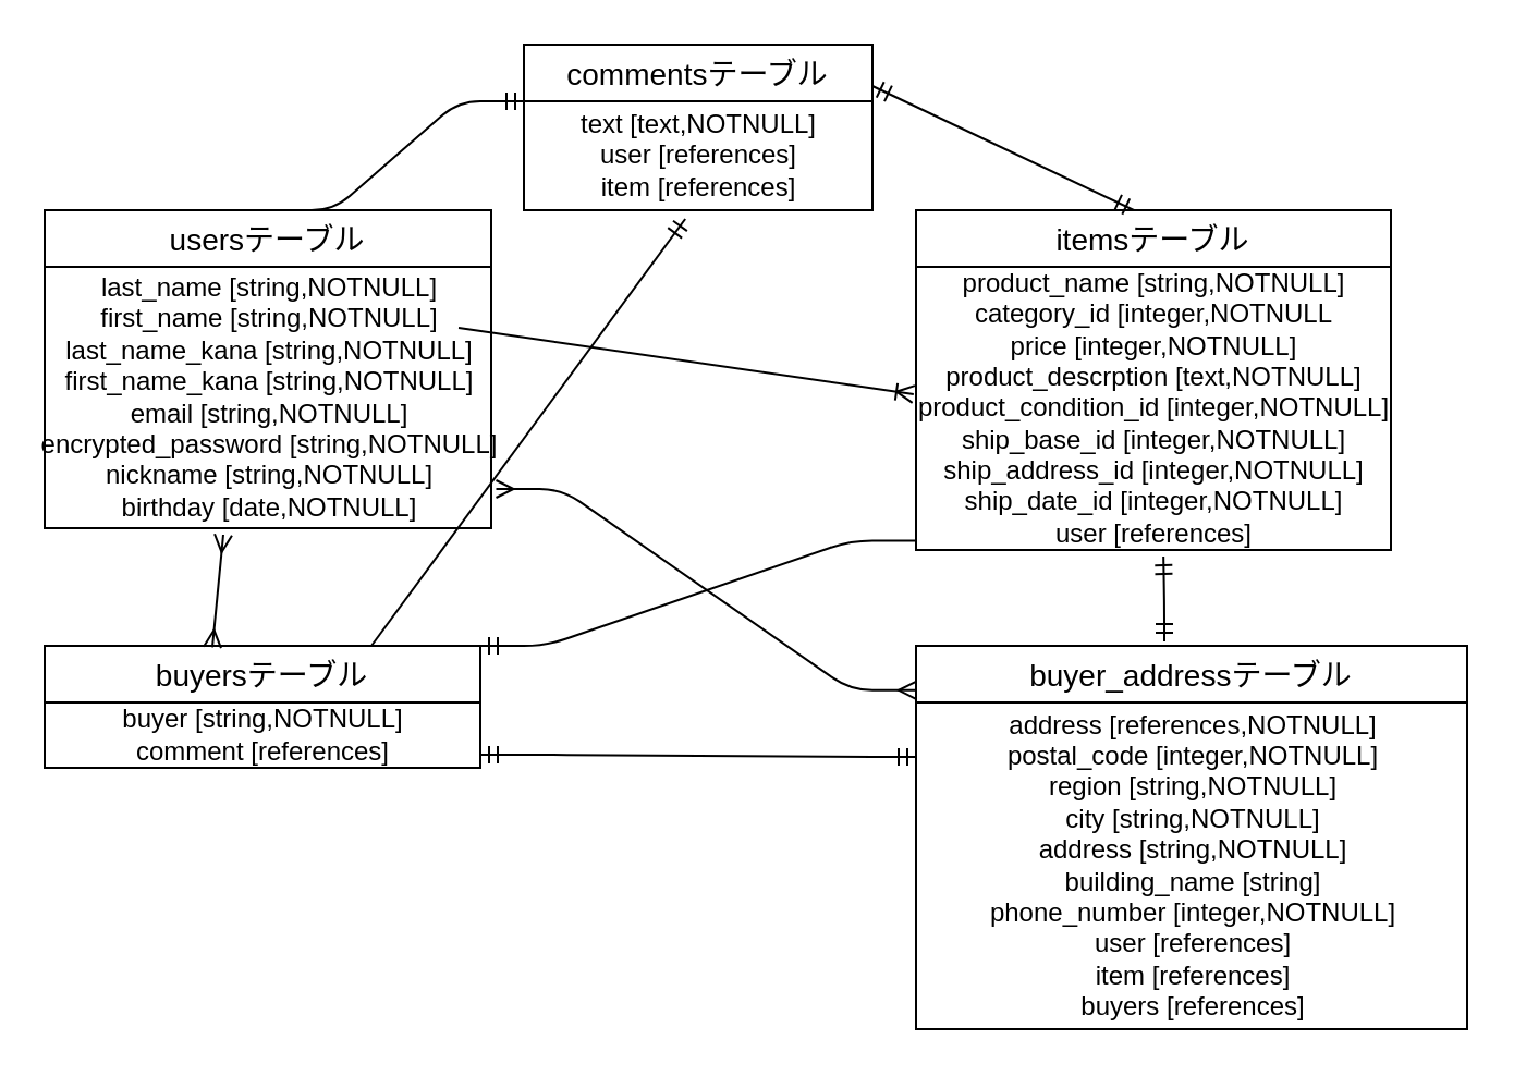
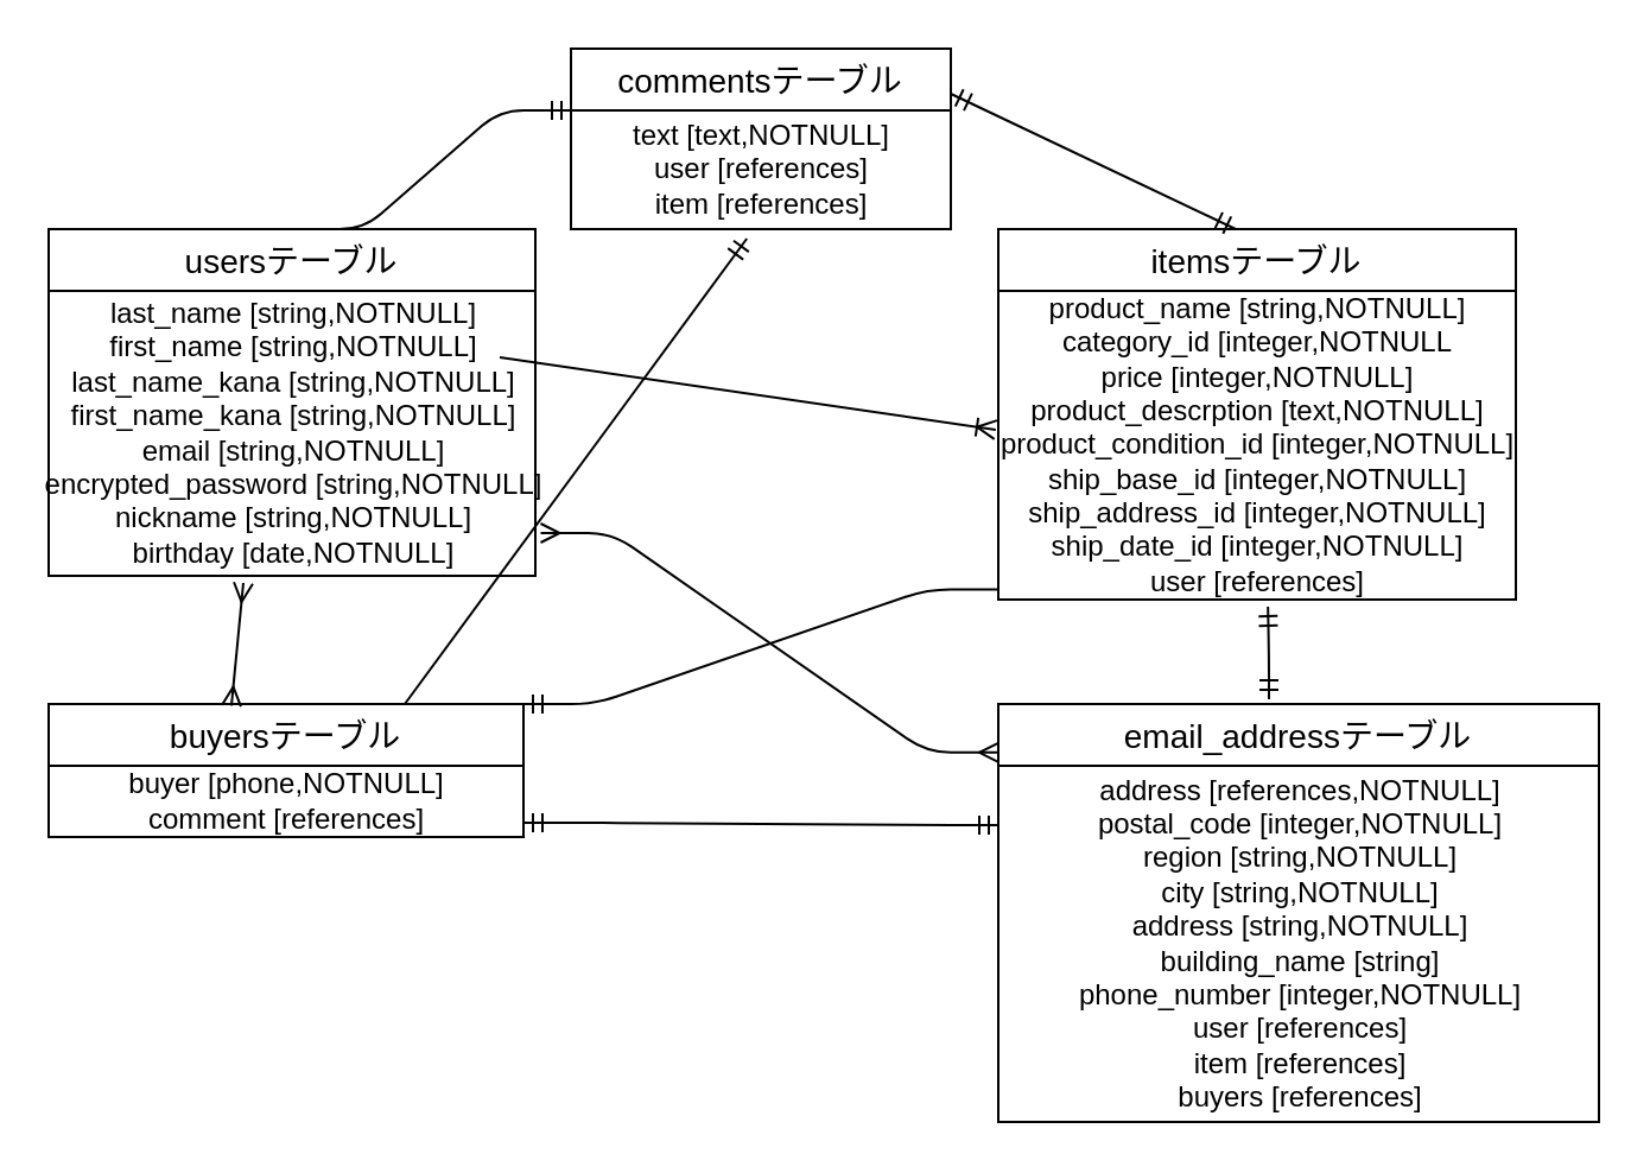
  <mxCell id="0" />
  <mxCell id="1" parent="0" />
  <mxCell id="2" value="usersテーブル" style="swimlane;fontStyle=0;childLayout=stackLayout;horizontal=1;startSize=26;horizontalStack=0;resizeParent=1;resizeParentMax=0;resizeLast=0;collapsible=1;marginBottom=0;align=center;fontSize=14;" parent="1" vertex="1"><mxGeometry x="20" y="96" width="205" height="146" as="geometry" /></mxCell>
  <mxCell id="3" value="" style="edgeStyle=entityRelationEdgeStyle;fontSize=12;html=1;endArrow=ERmandOne;exitX=0.5;exitY=0;exitDx=0;exitDy=0;" edge="1" parent="2" source="2"><mxGeometry width="100" height="100" relative="1" as="geometry"><mxPoint x="120" y="50" as="sourcePoint" /><mxPoint x="220" y="-50" as="targetPoint" /></mxGeometry></mxCell>
  <mxCell id="4" value="last_name [string,NOTNULL]&lt;br&gt;first_name [string,NOTNULL]&lt;br&gt;last_name_kana [string,NOTNULL]&lt;br&gt;first_name_kana [string,NOTNULL]&lt;br&gt;email [string,NOTNULL]&lt;br&gt;encrypted_password [string,NOTNULL]&lt;br&gt;nickname [string,NOTNULL]&lt;br&gt;birthday [date,NOTNULL]" style="text;html=1;align=center;verticalAlign=middle;resizable=0;points=[];autosize=1;" parent="2" vertex="1"><mxGeometry y="26" width="205" height="120" as="geometry" /></mxCell>
  <mxCell id="5" value="itemsテーブル" style="swimlane;fontStyle=0;childLayout=stackLayout;horizontal=1;startSize=26;horizontalStack=0;resizeParent=1;resizeParentMax=0;resizeLast=0;collapsible=1;marginBottom=0;align=center;fontSize=14;" parent="1" vertex="1"><mxGeometry x="420" y="96" width="218" height="156" as="geometry" /></mxCell>
  <mxCell id="6" value="product_name [string,NOTNULL]&lt;br&gt;category_id [integer,NOTNULL&lt;br&gt;price [integer,NOTNULL]&lt;br&gt;product_descrption [text,NOTNULL]&lt;br&gt;product_condition_id [integer,NOTNULL]&lt;br&gt;ship_base_id [integer,NOTNULL]&lt;br&gt;ship_address_id [integer,NOTNULL]&lt;br&gt;ship_date_id [integer,NOTNULL]&lt;br&gt;user [references]" style="text;html=1;align=center;verticalAlign=middle;resizable=0;points=[];autosize=1;" parent="5" vertex="1"><mxGeometry y="26" width="218" height="130" as="geometry" /></mxCell>
  <mxCell id="7" value="" style="fontSize=12;html=1;endArrow=ERoneToMany;entryX=-0.005;entryY=0.45;entryDx=0;entryDy=0;entryPerimeter=0;" parent="1" target="6" edge="1"><mxGeometry width="100" height="100" relative="1" as="geometry"><mxPoint x="210" y="150" as="sourcePoint" /><mxPoint x="310" y="96" as="targetPoint" /></mxGeometry></mxCell>
  <mxCell id="8" value="buyersテーブル" style="swimlane;fontStyle=0;childLayout=stackLayout;horizontal=1;startSize=26;horizontalStack=0;resizeParent=1;resizeParentMax=0;resizeLast=0;collapsible=1;marginBottom=0;align=center;fontSize=14;" parent="1" vertex="1"><mxGeometry x="20" y="296" width="200" height="56" as="geometry" /></mxCell>
- <mxCell id="9" value="buyer [string,NOTNULL]&lt;br&gt;comment [references]" style="text;html=1;align=center;verticalAlign=middle;resizable=0;points=[];autosize=1;" parent="8" vertex="1"><mxGeometry y="26" width="200" height="30" as="geometry" /></mxCell>
- <mxCell id="10" value="buyer_addressテーブル" style="swimlane;fontStyle=0;childLayout=stackLayout;horizontal=1;startSize=26;horizontalStack=0;resizeParent=1;resizeParentMax=0;resizeLast=0;collapsible=1;marginBottom=0;align=center;fontSize=14;" parent="1" vertex="1"><mxGeometry x="420" y="296" width="253" height="176" as="geometry" /></mxCell>
+ <mxCell id="9" value="buyer [phone,NOTNULL]&lt;br&gt;comment [references]" style="text;html=1;align=center;verticalAlign=middle;resizable=0;points=[];autosize=1;" parent="8" vertex="1"><mxGeometry y="26" width="200" height="30" as="geometry" /></mxCell>
+ <mxCell id="10" value="email_addressテーブル" style="swimlane;fontStyle=0;childLayout=stackLayout;horizontal=1;startSize=26;horizontalStack=0;resizeParent=1;resizeParentMax=0;resizeLast=0;collapsible=1;marginBottom=0;align=center;fontSize=14;" parent="1" vertex="1"><mxGeometry x="420" y="296" width="253" height="176" as="geometry" /></mxCell>
  <mxCell id="11" value="address [references,NOTNULL]&lt;br&gt;postal_code [integer,NOTNULL]&lt;br&gt;region [string,NOTNULL]&lt;br&gt;city [string,NOTNULL]&lt;br&gt;address [string,NOTNULL]&lt;br&gt;building_name [string]&lt;br&gt;phone_number [integer,NOTNULL]&lt;br&gt;user [references]&lt;br&gt;item [references]&lt;br&gt;buyers [references]" style="text;html=1;align=center;verticalAlign=middle;resizable=0;points=[];autosize=1;" parent="10" vertex="1"><mxGeometry y="26" width="253" height="150" as="geometry" /></mxCell>
  <mxCell id="12" value="" style="edgeStyle=entityRelationEdgeStyle;fontSize=12;html=1;endArrow=ERmandOne;startArrow=ERmandOne;" parent="1" edge="1"><mxGeometry width="100" height="100" relative="1" as="geometry"><mxPoint x="220" y="346" as="sourcePoint" /><mxPoint x="420" y="347" as="targetPoint" /></mxGeometry></mxCell>
  <mxCell id="13" value="" style="edgeStyle=entityRelationEdgeStyle;fontSize=12;html=1;endArrow=ERmandOne;entryX=1;entryY=0;entryDx=0;entryDy=0;exitX=0;exitY=0.967;exitDx=0;exitDy=0;exitPerimeter=0;" parent="1" source="6" target="8" edge="1"><mxGeometry width="100" height="100" relative="1" as="geometry"><mxPoint x="500" y="356" as="sourcePoint" /><mxPoint x="600" y="256" as="targetPoint" /></mxGeometry></mxCell>
  <mxCell id="14" value="" style="fontSize=12;html=1;endArrow=ERmany;startArrow=ERmany;entryX=0.4;entryY=1.025;entryDx=0;entryDy=0;entryPerimeter=0;exitX=0.385;exitY=0.013;exitDx=0;exitDy=0;exitPerimeter=0;" parent="1" source="8" target="4" edge="1"><mxGeometry width="100" height="100" relative="1" as="geometry"><mxPoint x="96" y="286" as="sourcePoint" /><mxPoint x="15" y="196" as="targetPoint" /><Array as="points" /></mxGeometry></mxCell>
  <mxCell id="15" value="" style="edgeStyle=entityRelationEdgeStyle;fontSize=12;html=1;endArrow=ERmany;startArrow=ERmany;entryX=1.011;entryY=0.85;entryDx=0;entryDy=0;entryPerimeter=0;exitX=0;exitY=0.116;exitDx=0;exitDy=0;exitPerimeter=0;" parent="1" source="10" target="4" edge="1"><mxGeometry width="100" height="100" relative="1" as="geometry"><mxPoint x="480" y="346" as="sourcePoint" /><mxPoint x="580" y="246" as="targetPoint" /></mxGeometry></mxCell>
  <mxCell id="16" value="commentsテーブル" style="swimlane;fontStyle=0;childLayout=stackLayout;horizontal=1;startSize=26;horizontalStack=0;resizeParent=1;resizeParentMax=0;resizeLast=0;collapsible=1;marginBottom=0;align=center;fontSize=14;" vertex="1" parent="1"><mxGeometry x="240" y="20" width="160" height="76" as="geometry" /></mxCell>
  <mxCell id="17" value="text [text,NOTNULL]&lt;br&gt;user [references]&lt;br&gt;item [references]" style="text;html=1;align=center;verticalAlign=middle;resizable=0;points=[];autosize=1;" vertex="1" parent="16"><mxGeometry y="26" width="160" height="50" as="geometry" /></mxCell>
  <mxCell id="18" value="" style="fontSize=12;html=1;endArrow=ERmandOne;exitX=0.75;exitY=0;exitDx=0;exitDy=0;entryX=0.463;entryY=1.08;entryDx=0;entryDy=0;entryPerimeter=0;" edge="1" parent="1" source="8" target="17"><mxGeometry width="100" height="100" relative="1" as="geometry"><mxPoint x="180" y="302" as="sourcePoint" /><mxPoint x="280" y="202" as="targetPoint" /></mxGeometry></mxCell>
  <mxCell id="19" value="" style="fontSize=12;html=1;endArrow=ERmandOne;startArrow=ERmandOne;entryX=1;entryY=0.25;entryDx=0;entryDy=0;" edge="1" parent="1" target="16"><mxGeometry width="100" height="100" relative="1" as="geometry"><mxPoint x="520" y="96" as="sourcePoint" /><mxPoint x="620" y="-4" as="targetPoint" /></mxGeometry></mxCell>
  <mxCell id="20" value="" style="fontSize=12;html=1;endArrow=ERmandOne;startArrow=ERmandOne;entryX=0.521;entryY=1.023;entryDx=0;entryDy=0;entryPerimeter=0;" edge="1" parent="1" target="6"><mxGeometry width="100" height="100" relative="1" as="geometry"><mxPoint x="534" y="294" as="sourcePoint" /><mxPoint x="497" y="186" as="targetPoint" /><Array as="points"><mxPoint x="534" y="276" /></Array></mxGeometry></mxCell>
